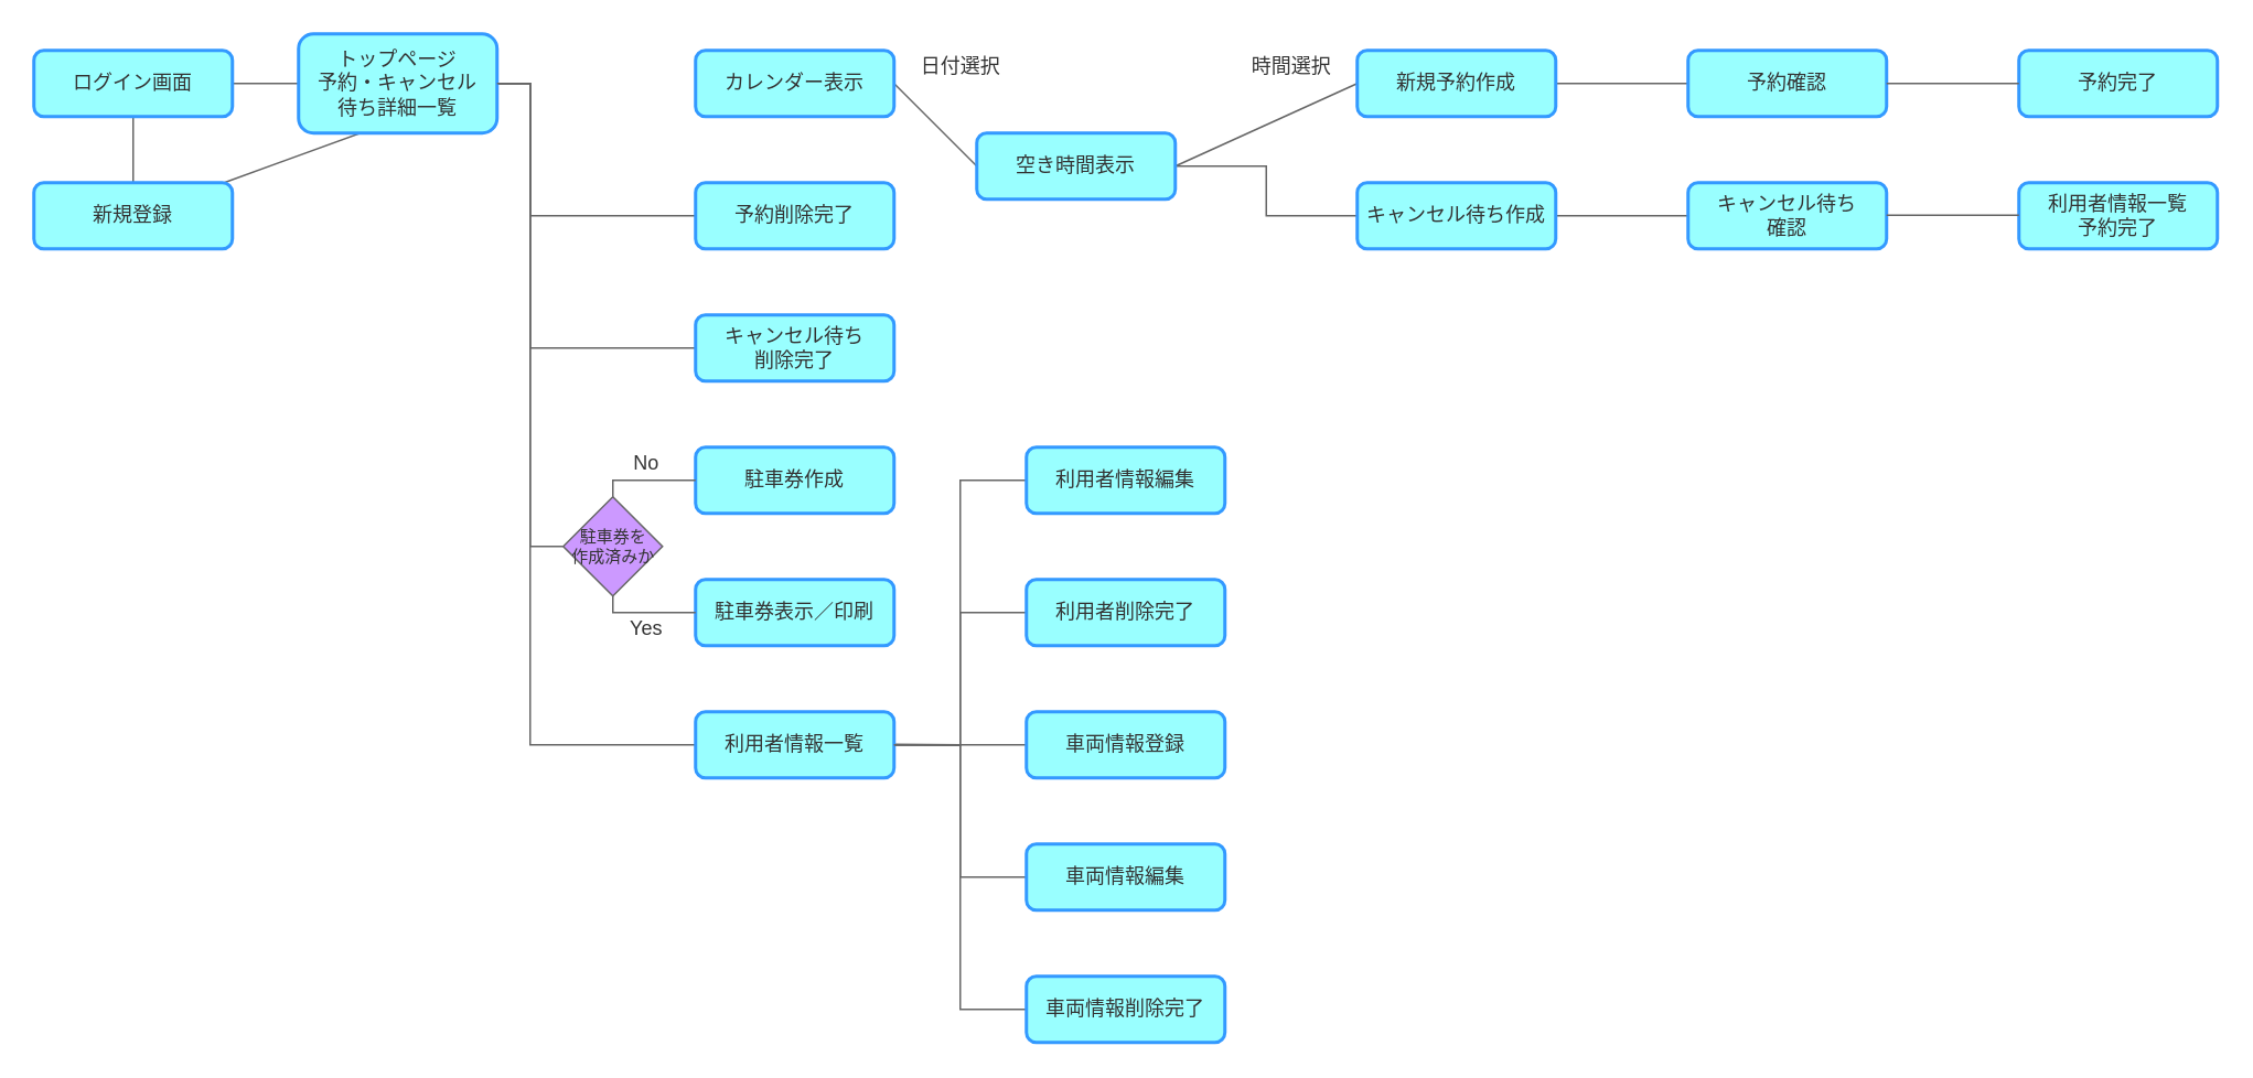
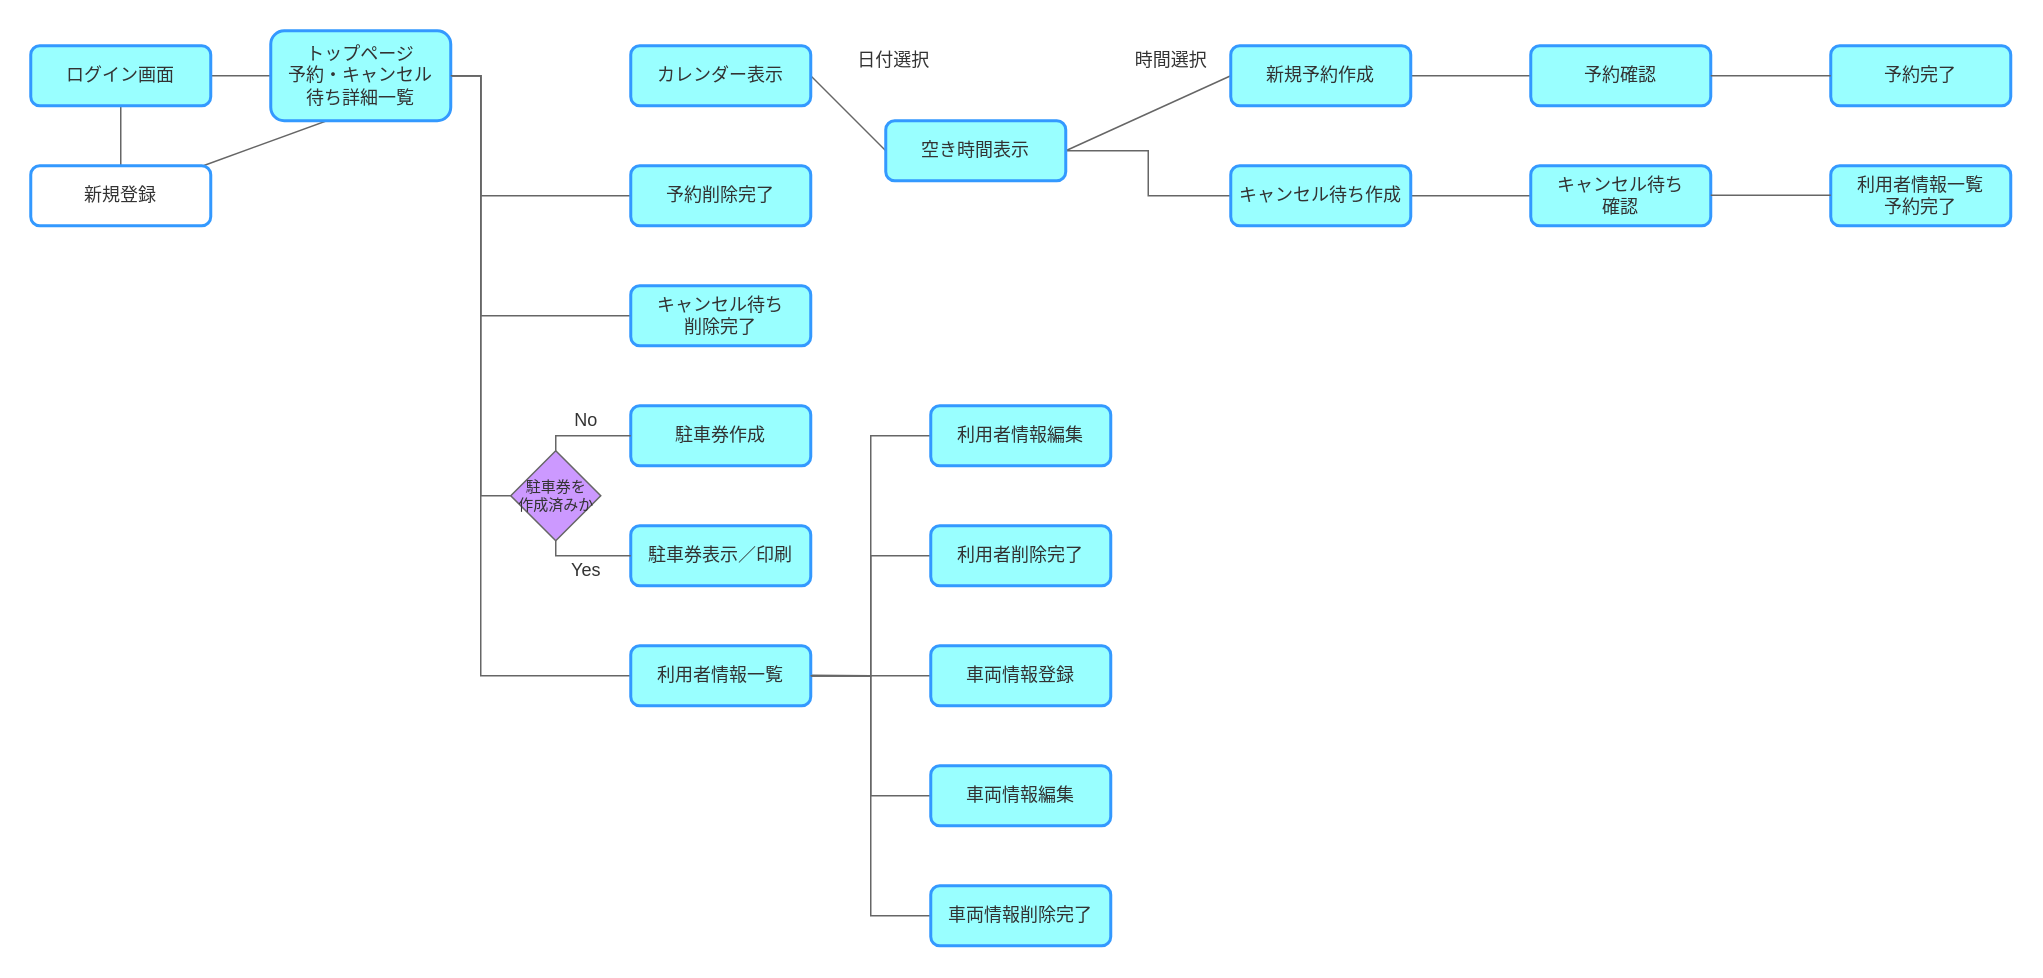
  <mxCell id="0" />
  <mxCell id="1" parent="0" />
  <mxCell id="2" style="edgeStyle=none;html=1;exitX=1;exitY=0.5;exitDx=0;exitDy=0;entryX=0;entryY=0.5;entryDx=0;entryDy=0;endArrow=none;endFill=0;labelBackgroundColor=none;fontColor=#000000;fillColor=#f5f5f5;strokeColor=#666666;" parent="1" source="4" target="9" edge="1"><mxGeometry relative="1" as="geometry" /></mxCell>
  <mxCell id="3" style="edgeStyle=elbowEdgeStyle;rounded=0;html=1;exitX=0.5;exitY=1;exitDx=0;exitDy=0;entryX=0.5;entryY=0;entryDx=0;entryDy=0;endArrow=none;endFill=0;labelBackgroundColor=none;fontColor=#000000;fillColor=#f5f5f5;strokeColor=#666666;" parent="1" source="4" target="32" edge="1"><mxGeometry relative="1" as="geometry" /></mxCell>
  <mxCell id="4" value="ログイン画面" style="rounded=1;whiteSpace=wrap;html=1;glass=0;labelBackgroundColor=none;fillColor=#99FFFF;fontColor=#333333;strokeColor=#3399FF;strokeWidth=2;" parent="1" vertex="1"><mxGeometry x="20" y="30" width="120" height="40" as="geometry" /></mxCell>
  <mxCell id="5" style="edgeStyle=none;html=1;exitX=1;exitY=0.5;exitDx=0;exitDy=0;endArrow=none;endFill=0;labelBackgroundColor=none;fontColor=#000000;fillColor=#f5f5f5;strokeColor=#666666;" parent="1" source="9" target="32" edge="1"><mxGeometry relative="1" as="geometry" /></mxCell>
  <mxCell id="6" style="edgeStyle=elbowEdgeStyle;rounded=0;html=1;exitX=1;exitY=0.5;exitDx=0;exitDy=0;entryX=0;entryY=0.5;entryDx=0;entryDy=0;endArrow=none;endFill=0;labelBackgroundColor=none;fontColor=#000000;fillColor=#f5f5f5;strokeColor=#666666;" parent="1" source="9" target="38" edge="1"><mxGeometry relative="1" as="geometry" /></mxCell>
  <mxCell id="7" style="edgeStyle=elbowEdgeStyle;rounded=0;html=1;exitX=1;exitY=0.5;exitDx=0;exitDy=0;entryX=0;entryY=0.5;entryDx=0;entryDy=0;fontSize=10;endArrow=none;endFill=0;labelBackgroundColor=none;fontColor=#000000;fillColor=#f5f5f5;strokeColor=#666666;" parent="1" source="9" target="27" edge="1"><mxGeometry relative="1" as="geometry"><Array as="points"><mxPoint x="320" y="90" /></Array></mxGeometry></mxCell>
  <mxCell id="8" style="edgeStyle=elbowEdgeStyle;rounded=0;html=1;exitX=1;exitY=0.5;exitDx=0;exitDy=0;entryX=0;entryY=0.5;entryDx=0;entryDy=0;fontSize=10;endArrow=none;endFill=0;labelBackgroundColor=none;fontColor=#000000;fillColor=#f5f5f5;strokeColor=#666666;" parent="1" source="9" target="28" edge="1"><mxGeometry relative="1" as="geometry"><Array as="points"><mxPoint x="320" y="130" /></Array></mxGeometry></mxCell>
  <mxCell id="9" value="トップページ&lt;br&gt;予約・キャンセル&lt;br&gt;待ち詳細一覧" style="rounded=1;whiteSpace=wrap;html=1;glass=0;labelBackgroundColor=none;fillColor=#99FFFF;fontColor=#333333;strokeColor=#3399FF;strokeWidth=2;" parent="1" vertex="1"><mxGeometry x="180" y="20" width="120" height="60" as="geometry" /></mxCell>
  <mxCell id="10" style="edgeStyle=none;html=1;exitX=1;exitY=0.5;exitDx=0;exitDy=0;entryX=0;entryY=0.5;entryDx=0;entryDy=0;endArrow=none;endFill=0;labelBackgroundColor=none;fontColor=#000000;fillColor=#f5f5f5;strokeColor=#666666;" parent="1" source="11" target="14" edge="1"><mxGeometry relative="1" as="geometry" /></mxCell>
  <mxCell id="11" value="カレンダー表示" style="rounded=1;whiteSpace=wrap;html=1;glass=0;labelBackgroundColor=none;fillColor=#99FFFF;fontColor=#333333;strokeColor=#3399FF;strokeWidth=2;" parent="1" vertex="1"><mxGeometry x="420" y="30" width="120" height="40" as="geometry" /></mxCell>
  <mxCell id="12" style="edgeStyle=none;html=1;exitX=1;exitY=0.5;exitDx=0;exitDy=0;entryX=0;entryY=0.5;entryDx=0;entryDy=0;endArrow=none;endFill=0;labelBackgroundColor=none;fontColor=#000000;fillColor=#f5f5f5;strokeColor=#666666;" parent="1" source="14" target="16" edge="1"><mxGeometry relative="1" as="geometry" /></mxCell>
  <mxCell id="13" style="edgeStyle=elbowEdgeStyle;html=1;exitX=1;exitY=0.5;exitDx=0;exitDy=0;entryX=0;entryY=0.5;entryDx=0;entryDy=0;endArrow=none;endFill=0;rounded=0;labelBackgroundColor=none;fontColor=#000000;fillColor=#f5f5f5;strokeColor=#666666;" parent="1" source="14" target="18" edge="1"><mxGeometry relative="1" as="geometry" /></mxCell>
  <mxCell id="14" value="空き時間表示" style="rounded=1;whiteSpace=wrap;html=1;glass=0;labelBackgroundColor=none;fillColor=#99FFFF;fontColor=#333333;strokeColor=#3399FF;strokeWidth=2;" parent="1" vertex="1"><mxGeometry x="590" y="80" width="120" height="40" as="geometry" /></mxCell>
  <mxCell id="15" style="edgeStyle=none;html=1;exitX=1;exitY=0.5;exitDx=0;exitDy=0;entryX=0;entryY=0.5;entryDx=0;entryDy=0;endArrow=none;endFill=0;labelBackgroundColor=none;fontColor=#000000;fillColor=#f5f5f5;strokeColor=#666666;" parent="1" source="16" target="19" edge="1"><mxGeometry relative="1" as="geometry" /></mxCell>
  <mxCell id="16" value="新規予約作成" style="rounded=1;whiteSpace=wrap;html=1;glass=0;labelBackgroundColor=none;fillColor=#99FFFF;fontColor=#333333;strokeColor=#3399FF;strokeWidth=2;" parent="1" vertex="1"><mxGeometry x="820" y="30" width="120" height="40" as="geometry" /></mxCell>
  <mxCell id="17" style="edgeStyle=none;html=1;exitX=1;exitY=0.5;exitDx=0;exitDy=0;entryX=0;entryY=0.5;entryDx=0;entryDy=0;endArrow=none;endFill=0;labelBackgroundColor=none;fontColor=#000000;fillColor=#f5f5f5;strokeColor=#666666;" parent="1" source="18" target="29" edge="1"><mxGeometry relative="1" as="geometry" /></mxCell>
  <mxCell id="18" value="キャンセル待ち作成" style="rounded=1;whiteSpace=wrap;html=1;glass=0;labelBackgroundColor=none;fillColor=#99FFFF;fontColor=#333333;strokeColor=#3399FF;strokeWidth=2;" parent="1" vertex="1"><mxGeometry x="820" y="110" width="120" height="40" as="geometry" /></mxCell>
  <mxCell id="19" value="予約確認" style="rounded=1;whiteSpace=wrap;html=1;glass=0;labelBackgroundColor=none;fillColor=#99FFFF;fontColor=#333333;strokeColor=#3399FF;strokeWidth=2;" parent="1" vertex="1"><mxGeometry x="1020" y="30" width="120" height="40" as="geometry" /></mxCell>
  <mxCell id="20" value="駐車券作成" style="rounded=1;whiteSpace=wrap;html=1;glass=0;labelBackgroundColor=none;fillColor=#99FFFF;fontColor=#333333;strokeColor=#3399FF;strokeWidth=2;" parent="1" vertex="1"><mxGeometry x="420" y="270" width="120" height="40" as="geometry" /></mxCell>
  <mxCell id="21" style="edgeStyle=elbowEdgeStyle;rounded=0;html=1;exitX=0;exitY=0.5;exitDx=0;exitDy=0;fontSize=10;endArrow=none;endFill=0;labelBackgroundColor=none;fontColor=#000000;fillColor=#f5f5f5;strokeColor=#666666;" parent="1" source="22" edge="1"><mxGeometry relative="1" as="geometry"><mxPoint x="540" y="450" as="targetPoint" /></mxGeometry></mxCell>
  <mxCell id="22" value="車両情報編集" style="rounded=1;whiteSpace=wrap;html=1;glass=0;labelBackgroundColor=none;fillColor=#99FFFF;fontColor=#333333;strokeColor=#3399FF;strokeWidth=2;" parent="1" vertex="1"><mxGeometry x="620" y="510" width="120" height="40" as="geometry" /></mxCell>
  <mxCell id="23" style="edgeStyle=elbowEdgeStyle;rounded=0;html=1;exitX=0;exitY=0.5;exitDx=0;exitDy=0;fontSize=10;endArrow=none;endFill=0;labelBackgroundColor=none;fontColor=#000000;fillColor=#f5f5f5;strokeColor=#666666;" parent="1" source="24" edge="1"><mxGeometry relative="1" as="geometry"><mxPoint x="540" y="449.619" as="targetPoint" /></mxGeometry></mxCell>
  <mxCell id="24" value="車両情報登録" style="rounded=1;whiteSpace=wrap;html=1;glass=0;labelBackgroundColor=none;fillColor=#99FFFF;fontColor=#333333;strokeColor=#3399FF;strokeWidth=2;" parent="1" vertex="1"><mxGeometry x="620" y="430" width="120" height="40" as="geometry" /></mxCell>
  <mxCell id="25" style="edgeStyle=elbowEdgeStyle;rounded=0;html=1;exitX=0;exitY=0.5;exitDx=0;exitDy=0;entryX=1;entryY=0.5;entryDx=0;entryDy=0;fontSize=10;endArrow=none;endFill=0;labelBackgroundColor=none;fontColor=#000000;fillColor=#f5f5f5;strokeColor=#666666;" parent="1" source="26" target="34" edge="1"><mxGeometry relative="1" as="geometry" /></mxCell>
  <mxCell id="26" value="利用者情報編集" style="rounded=1;whiteSpace=wrap;html=1;glass=0;labelBackgroundColor=none;fillColor=#99FFFF;fontColor=#333333;strokeColor=#3399FF;strokeWidth=2;" parent="1" vertex="1"><mxGeometry x="620" y="270" width="120" height="40" as="geometry" /></mxCell>
  <mxCell id="27" value="予約削除完了" style="rounded=1;whiteSpace=wrap;html=1;glass=0;labelBackgroundColor=none;fillColor=#99FFFF;fontColor=#333333;strokeColor=#3399FF;strokeWidth=2;" parent="1" vertex="1"><mxGeometry x="420" y="110" width="120" height="40" as="geometry" /></mxCell>
  <mxCell id="28" value="キャンセル待ち&lt;br&gt;削除完了" style="rounded=1;whiteSpace=wrap;html=1;glass=0;labelBackgroundColor=none;fillColor=#99FFFF;fontColor=#333333;strokeColor=#3399FF;strokeWidth=2;" parent="1" vertex="1"><mxGeometry x="420" y="190" width="120" height="40" as="geometry" /></mxCell>
  <mxCell id="29" value="キャンセル待ち&lt;br&gt;確認" style="rounded=1;whiteSpace=wrap;html=1;glass=0;labelBackgroundColor=none;fillColor=#99FFFF;fontColor=#333333;strokeColor=#3399FF;strokeWidth=2;" parent="1" vertex="1"><mxGeometry x="1020" y="110" width="120" height="40" as="geometry" /></mxCell>
- <mxCell id="30" value="日付選択" style="text;html=1;align=center;verticalAlign=middle;resizable=0;points=[];autosize=1;labelBackgroundColor=none;fillColor=none;fontColor=#333333;strokeColor=none;" parent="1" vertex="1"><mxGeometry x="550" y="30" width="60" height="20" as="geometry" /></mxCell>
+ <mxCell id="30" value="日付選択" style="text;html=1;align=center;verticalAlign=middle;resizable=0;points=[];autosize=1;labelBackgroundColor=none;fillColor=none;fontColor=#333333;strokeColor=none;" parent="1" vertex="1"><mxGeometry x="565" y="30" width="60" height="20" as="geometry" /></mxCell>
  <mxCell id="31" value="時間選択" style="text;html=1;align=center;verticalAlign=middle;resizable=0;points=[];autosize=1;labelBackgroundColor=none;fillColor=none;fontColor=#333333;strokeColor=none;" parent="1" vertex="1"><mxGeometry x="750" y="30" width="60" height="20" as="geometry" /></mxCell>
- <mxCell id="32" value="新規登録" style="rounded=1;whiteSpace=wrap;html=1;glass=0;labelBackgroundColor=none;fillColor=#99FFFF;fontColor=#333333;strokeColor=#3399FF;strokeWidth=2;" parent="1" vertex="1"><mxGeometry x="20" y="110" width="120" height="40" as="geometry" /></mxCell>
+ <mxCell id="32" value="新規登録" style="rounded=1;whiteSpace=wrap;html=1;glass=0;labelBackgroundColor=none;fillColor=#ffffff;fontColor=#333333;strokeColor=#3399FF;strokeWidth=2;" parent="1" vertex="1"><mxGeometry x="20" y="110" width="120" height="40" as="geometry" /></mxCell>
  <mxCell id="33" style="edgeStyle=elbowEdgeStyle;rounded=0;html=1;exitX=0;exitY=0.5;exitDx=0;exitDy=0;entryX=1;entryY=0.5;entryDx=0;entryDy=0;fontSize=10;endArrow=none;endFill=0;labelBackgroundColor=none;fontColor=#000000;fillColor=#f5f5f5;strokeColor=#666666;" parent="1" source="34" target="9" edge="1"><mxGeometry relative="1" as="geometry"><Array as="points"><mxPoint x="320" y="250" /></Array></mxGeometry></mxCell>
  <mxCell id="34" value="利用者情報一覧" style="rounded=1;whiteSpace=wrap;html=1;glass=0;labelBackgroundColor=none;fillColor=#99FFFF;fontColor=#333333;strokeColor=#3399FF;strokeWidth=2;" parent="1" vertex="1"><mxGeometry x="420" y="430" width="120" height="40" as="geometry" /></mxCell>
  <mxCell id="35" value="駐車券表示／印刷" style="rounded=1;whiteSpace=wrap;html=1;glass=0;labelBackgroundColor=none;fillColor=#99FFFF;fontColor=#333333;strokeColor=#3399FF;strokeWidth=2;" parent="1" vertex="1"><mxGeometry x="420" y="350" width="120" height="40" as="geometry" /></mxCell>
  <mxCell id="36" style="edgeStyle=elbowEdgeStyle;rounded=0;html=1;exitX=0.5;exitY=0;exitDx=0;exitDy=0;entryX=0;entryY=0.5;entryDx=0;entryDy=0;endArrow=none;endFill=0;labelBackgroundColor=none;fontColor=#000000;fillColor=#f5f5f5;strokeColor=#666666;" parent="1" source="38" target="20" edge="1"><mxGeometry relative="1" as="geometry"><Array as="points"><mxPoint x="370" y="290" /></Array></mxGeometry></mxCell>
  <mxCell id="37" style="edgeStyle=elbowEdgeStyle;rounded=0;html=1;exitX=0.5;exitY=1;exitDx=0;exitDy=0;entryX=0;entryY=0.5;entryDx=0;entryDy=0;endArrow=none;endFill=0;labelBackgroundColor=none;fontColor=#000000;fillColor=#f5f5f5;strokeColor=#666666;" parent="1" source="38" target="35" edge="1"><mxGeometry relative="1" as="geometry"><Array as="points"><mxPoint x="370" y="370" /></Array></mxGeometry></mxCell>
  <mxCell id="38" value="駐車券を&lt;br style=&quot;font-size: 10px;&quot;&gt;作成済みか" style="shape=rhombus;html=1;dashed=0;whitespace=wrap;perimeter=rhombusPerimeter;rounded=0;glass=0;labelBackgroundColor=none;fontSize=10;fillColor=#CC99FF;fontColor=#333333;strokeColor=#666666;" parent="1" vertex="1"><mxGeometry x="340" y="300" width="60" height="60" as="geometry" /></mxCell>
  <mxCell id="39" value="No" style="text;html=1;align=center;verticalAlign=middle;resizable=0;points=[];autosize=1;labelBackgroundColor=none;fillColor=none;fontColor=#333333;strokeColor=none;" parent="1" vertex="1"><mxGeometry x="375" y="270" width="30" height="20" as="geometry" /></mxCell>
  <mxCell id="40" value="Yes" style="text;html=1;align=center;verticalAlign=middle;resizable=0;points=[];autosize=1;labelBackgroundColor=none;fillColor=none;fontColor=#333333;strokeColor=none;" parent="1" vertex="1"><mxGeometry x="370" y="370" width="40" height="20" as="geometry" /></mxCell>
  <mxCell id="41" style="edgeStyle=elbowEdgeStyle;rounded=0;html=1;exitX=0;exitY=0.5;exitDx=0;exitDy=0;fontSize=10;endArrow=none;endFill=0;labelBackgroundColor=none;fontColor=#000000;fillColor=#f5f5f5;strokeColor=#666666;" parent="1" source="42" edge="1"><mxGeometry relative="1" as="geometry"><mxPoint x="540" y="450" as="targetPoint" /></mxGeometry></mxCell>
  <mxCell id="42" value="利用者削除完了" style="rounded=1;whiteSpace=wrap;html=1;glass=0;labelBackgroundColor=none;fillColor=#99FFFF;fontColor=#333333;strokeColor=#3399FF;strokeWidth=2;" parent="1" vertex="1"><mxGeometry x="620" y="350" width="120" height="40" as="geometry" /></mxCell>
  <mxCell id="43" style="edgeStyle=elbowEdgeStyle;rounded=0;html=1;exitX=0;exitY=0.5;exitDx=0;exitDy=0;fontSize=10;endArrow=none;endFill=0;labelBackgroundColor=none;fontColor=#000000;fillColor=#f5f5f5;strokeColor=#666666;" parent="1" source="44" edge="1"><mxGeometry relative="1" as="geometry"><mxPoint x="540" y="450" as="targetPoint" /></mxGeometry></mxCell>
  <mxCell id="44" value="車両情報削除完了" style="rounded=1;whiteSpace=wrap;html=1;glass=0;labelBackgroundColor=none;fillColor=#99FFFF;fontColor=#333333;strokeColor=#3399FF;strokeWidth=2;" parent="1" vertex="1"><mxGeometry x="620" y="590" width="120" height="40" as="geometry" /></mxCell>
  <mxCell id="45" value="予約完了" style="rounded=1;whiteSpace=wrap;html=1;glass=0;labelBackgroundColor=none;fillColor=#99FFFF;fontColor=#333333;strokeColor=#3399FF;strokeWidth=2;" vertex="1" parent="1"><mxGeometry x="1220" y="30" width="120" height="40" as="geometry" /></mxCell>
  <mxCell id="46" value="利用者情報一覧&lt;br&gt;予約完了" style="rounded=1;whiteSpace=wrap;html=1;glass=0;labelBackgroundColor=none;fillColor=#99FFFF;fontColor=#333333;strokeColor=#3399FF;strokeWidth=2;" vertex="1" parent="1"><mxGeometry x="1220" y="110" width="120" height="40" as="geometry" /></mxCell>
  <mxCell id="47" style="edgeStyle=none;html=1;exitX=1;exitY=0.5;exitDx=0;exitDy=0;entryX=0;entryY=0.5;entryDx=0;entryDy=0;endArrow=none;endFill=0;labelBackgroundColor=none;fontColor=#000000;fillColor=#f5f5f5;strokeColor=#666666;" edge="1" parent="1"><mxGeometry relative="1" as="geometry"><mxPoint x="1140" y="50" as="sourcePoint" /><mxPoint x="1220" y="50" as="targetPoint" /></mxGeometry></mxCell>
  <mxCell id="48" style="edgeStyle=none;html=1;exitX=1;exitY=0.5;exitDx=0;exitDy=0;entryX=0;entryY=0.5;entryDx=0;entryDy=0;endArrow=none;endFill=0;labelBackgroundColor=none;fontColor=#000000;fillColor=#f5f5f5;strokeColor=#666666;" edge="1" parent="1"><mxGeometry relative="1" as="geometry"><mxPoint x="1140" y="129.71" as="sourcePoint" /><mxPoint x="1220" y="129.71" as="targetPoint" /></mxGeometry></mxCell>
